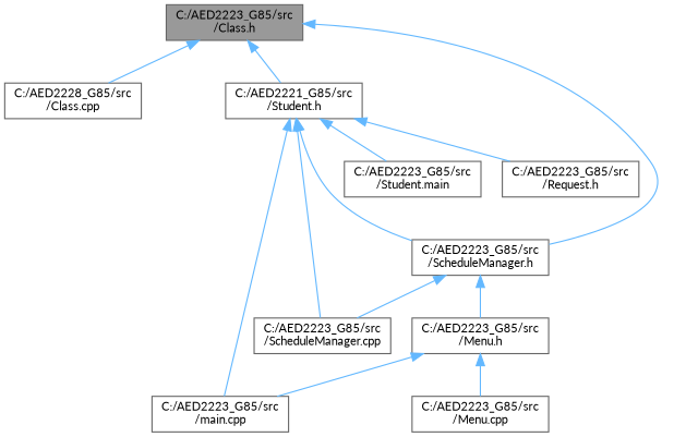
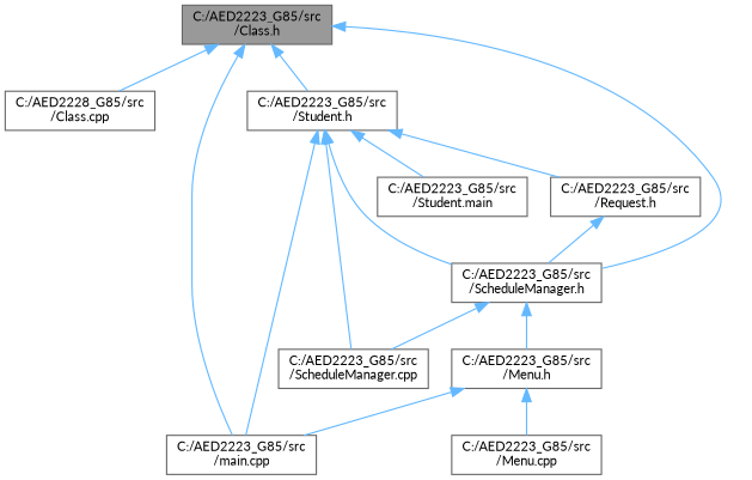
  digraph {
    fontname=Lato
    node [color=grey40 fillcolor=white fontname=Lato fontsize=10 shape=box style=filled]
    edge [color=steelblue1 dir=back fontname=Lato fontsize=10 labelfontname=Helvetica labelfontsize=10 style=solid]
    n1 [color=gray40 fillcolor=grey60 fontcolor=black height=0.2 label="C:/AED2223_G85/src\l/Class.h" width=0.4]
    n2 [height=0.2 label="C:/AED2228_G85/src\l/Class.cpp" width=0.4]
    n3 [height=0.2 label="C:/AED2223_G85/src\l/ScheduleManager.h" width=0.4]
    n4 [height=0.2 label="C:/AED2223_G85/src\l/main.cpp" width=0.4]
-   n5 [height=0.2 label="C:/AED2221_G85/src\l/Student.h" width=0.4]
+   n5 [height=0.2 label="C:/AED2223_G85/src\l/Student.h" width=0.4]
    n6 [height=0.2 label="C:/AED2223_G85/src\l/Menu.h" width=0.4]
    n7 [height=0.2 label="C:/AED2223_G85/src\l/ScheduleManager.cpp" width=0.4]
    n8 [height=0.2 label="C:/AED2223_G85/src\l/Request.h" width=0.4]
    n9 [height=0.2 label="C:/AED2223_G85/src\l/Student.main" width=0.4]
    n10 [height=0.2 label="C:/AED2223_G85/src\l/Menu.cpp" width=0.4]
    n1 -> n2
    n1 -> n3
+   n1 -> n4
    n1 -> n5
    n3 -> n6
    n3 -> n7
    n5 -> n3
    n5 -> n4
    n5 -> n7
    n5 -> n8
    n5 -> n9
    n6 -> n4
    n6 -> n10
+   n8 -> n3
  }
